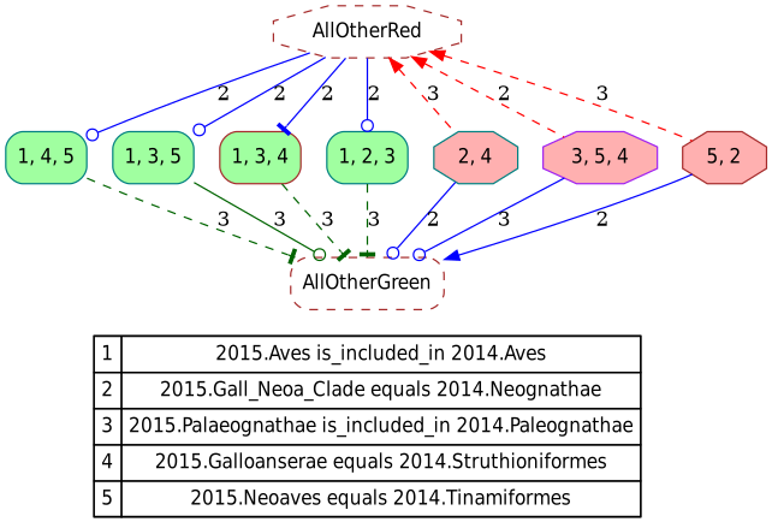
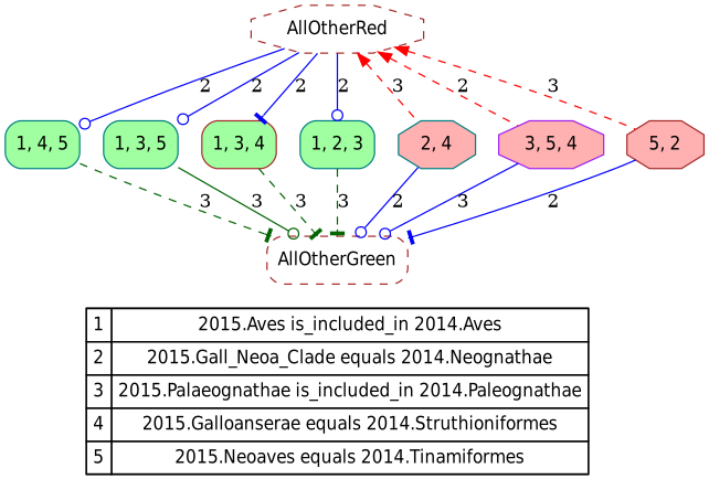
  digraph {
    rankdir=TB
    node [fillcolor="#A0FFA0" fontname="Helvetica-Narrow" shape=box color=brown style="rounded,filled"]
    edge [arrowhead=odot color=blue]
    n1 [fillcolor=white label=<   <TABLE BORDER="0" CELLBORDER="1" CELLSPACING="0" CELLPADDING="4">  <TR>   <TD>1</TD>   <TD>2015.Aves is_included_in 2014.Aves</TD>   </TR>  <TR>   <TD>2</TD>   <TD>2015.Gall_Neoa_Clade equals 2014.Neognathae</TD>   </TR>  <TR>   <TD>3</TD>   <TD>2015.Palaeognathae is_included_in 2014.Paleognathae</TD>   </TR>  <TR>   <TD>4</TD>   <TD>2015.Galloanserae equals 2014.Struthioniformes</TD>   </TR>  <TR>   <TD>5</TD>   <TD>2015.Neoaves equals 2014.Tinamiformes</TD>   </TR>  </TABLE>   > margin=0 color="" style=""]
    AllOtherRed [shape=octagon style=dashed fillcolor=""]
    "1, 4, 5" [color=teal]
    "1, 3, 5" [color=teal]
    "1, 3, 4"
    "1, 2, 3" [color=teal]
    "2, 4" [color=teal fillcolor="#FFB0B0" shape=octagon style=filled]
    "3, 5, 4" [color=purple fillcolor="#FFB0B0" shape=octagon style=filled]
    "5, 2" [fillcolor="#FFB0B0" shape=octagon style=filled]
    AllOtherGreen [style="rounded,dashed" fillcolor=""]
    subgraph sub_1 {
      rank=sink
      n1
    }
    AllOtherRed -> "1, 4, 5" [label=2]
    AllOtherRed -> "1, 3, 5" [label=2]
    AllOtherRed -> "1, 3, 4" [arrowhead=tee label=2]
    AllOtherRed -> "1, 2, 3" [label=2]
    AllOtherRed -> "2, 4" [color=red dir=back label=3 style=dashed arrowhead=""]
    AllOtherRed -> "3, 5, 4" [color=red dir=back label=2 style=dashed arrowhead=""]
    AllOtherRed -> "5, 2" [color=red dir=back label=3 style=dashed arrowhead=""]
    "1, 4, 5" -> AllOtherGreen [arrowhead=tee color="#006400" label=3 style=dashed]
    "1, 3, 5" -> AllOtherGreen [color="#006400" label=3 style=solid]
    "1, 3, 4" -> AllOtherGreen [arrowhead=tee color="#006400" label=3 style=dashed]
    "1, 2, 3" -> AllOtherGreen [arrowhead=tee color="#006400" label=3 style=dashed]
    "2, 4" -> AllOtherGreen [label=2]
    "3, 5, 4" -> AllOtherGreen [label=3]
-   "5, 2" -> AllOtherGreen [arrowhead=normal label=2]
+   "5, 2" -> AllOtherGreen [arrowhead=tee label=2]
  }
